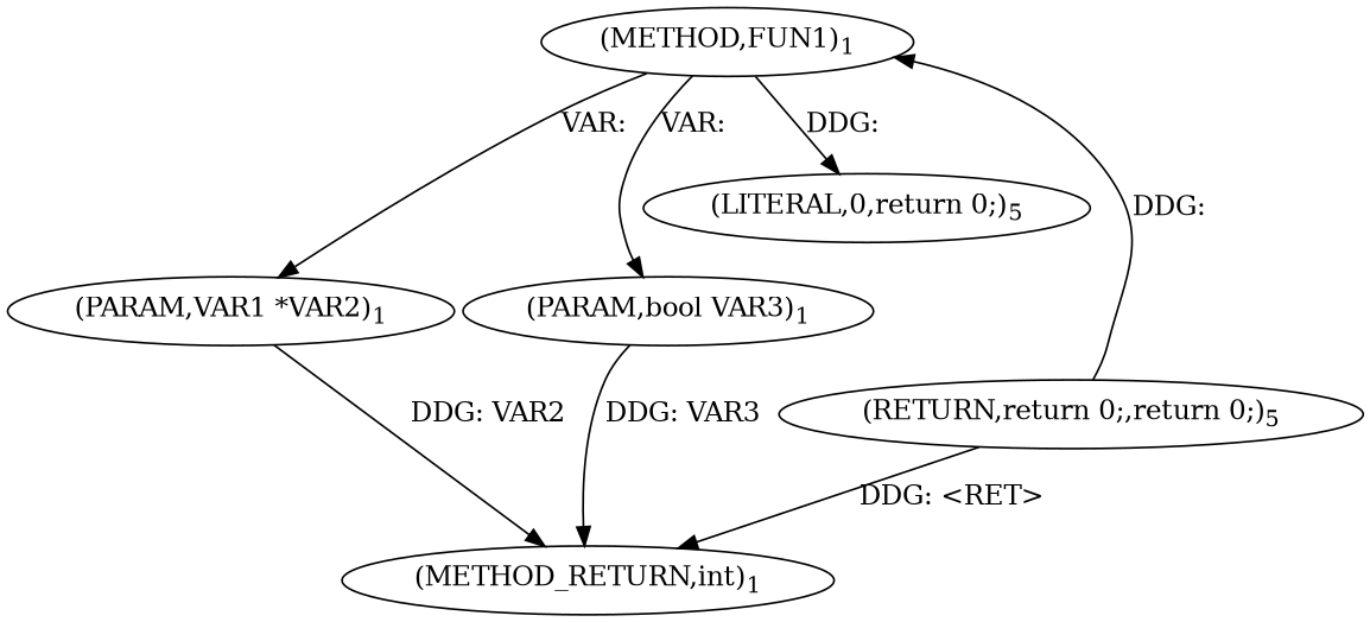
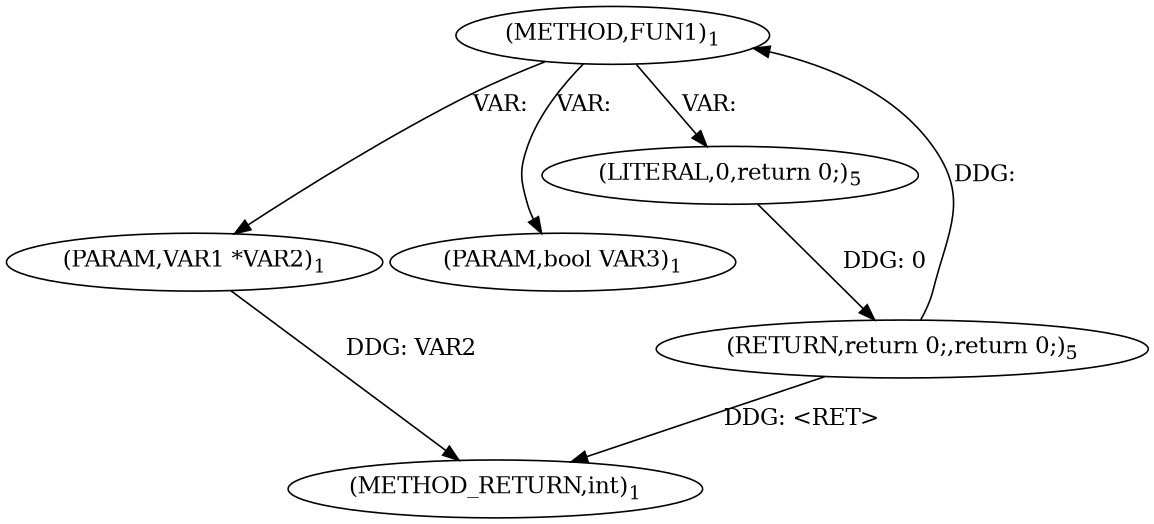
  digraph {
    n1 [label=<(METHOD,FUN1)<SUB>1</SUB>>]
    n2 [label=<(PARAM,VAR1 *VAR2)<SUB>1</SUB>>]
    n3 [label=<(PARAM,bool VAR3)<SUB>1</SUB>>]
    n4 [label=<(LITERAL,0,return 0;)<SUB>5</SUB>>]
    n5 [label=<(METHOD_RETURN,int)<SUB>1</SUB>>]
    n6 [label=<(RETURN,return 0;,return 0;)<SUB>5</SUB>>]
    n1 -> n2 [label="VAR: "]
    n1 -> n3 [label="VAR: "]
-   n1 -> n4 [label="DDG: "]
+   n1 -> n4 [label="VAR: "]
    n2 -> n5 [label="DDG: VAR2"]
-   n3 -> n5 [label="DDG: VAR3"]
+   n4 -> n6 [label="DDG: 0"]
    n6 -> n1 [label="DDG: "]
    n6 -> n5 [label="DDG: &lt;RET&gt;"]
  }
